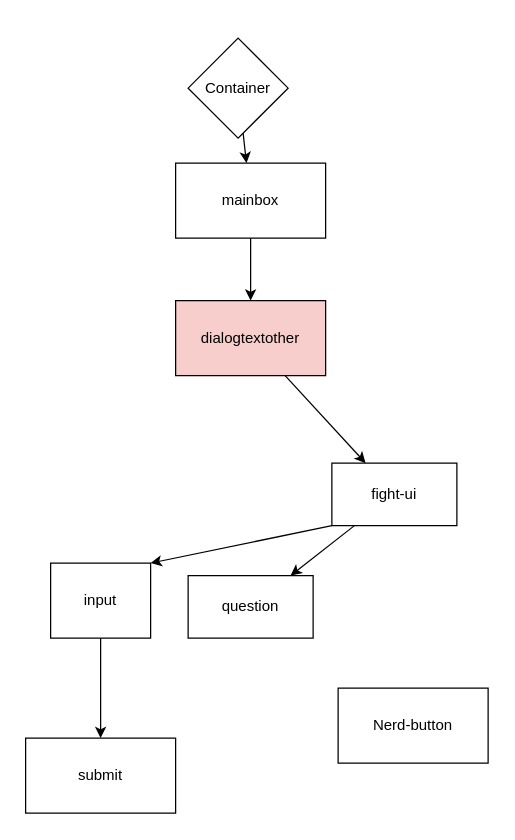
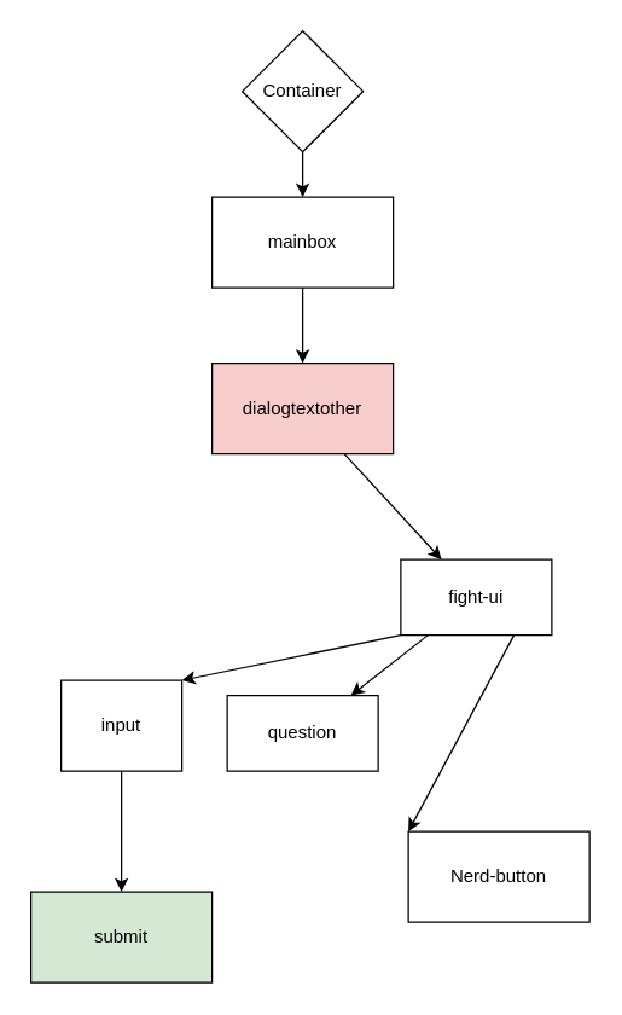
  <mxCell id="0" />
  <mxCell id="1" parent="0" />
  <mxCell id="2" value="" style="edgeStyle=none;html=1;" edge="1" parent="1" source="3" target="5"><mxGeometry relative="1" as="geometry" /></mxCell>
- <mxCell id="3" value="Container&lt;br&gt;" style="rhombus;whiteSpace=wrap;html=1;" vertex="1" parent="1"><mxGeometry x="150" y="30" width="80" height="80" as="geometry" /></mxCell>
+ <mxCell id="3" value="Container&lt;br&gt;" style="rhombus;whiteSpace=wrap;html=1;" vertex="1" parent="1"><mxGeometry x="160" y="20" width="80" height="80" as="geometry" /></mxCell>
  <mxCell id="4" value="" style="edgeStyle=none;html=1;" edge="1" parent="1" source="5" target="7"><mxGeometry relative="1" as="geometry" /></mxCell>
  <mxCell id="5" value="mainbox" style="rounded=0;whiteSpace=wrap;html=1;" vertex="1" parent="1"><mxGeometry x="140" y="130" width="120" height="60" as="geometry" /></mxCell>
  <mxCell id="6" value="" style="edgeStyle=none;html=1;" edge="1" parent="1" source="7" target="11"><mxGeometry relative="1" as="geometry" /></mxCell>
  <mxCell id="7" value="dialogtextother" style="whiteSpace=wrap;html=1;rounded=0;fillColor=#f8cecc;" vertex="1" parent="1"><mxGeometry x="140" y="240" width="120" height="60" as="geometry" /></mxCell>
  <mxCell id="8" value="" style="edgeStyle=none;html=1;" edge="1" parent="1" source="11" target="12"><mxGeometry relative="1" as="geometry" /></mxCell>
+ <mxCell id="9" style="edgeStyle=none;html=1;exitX=0.75;exitY=1;exitDx=0;exitDy=0;entryX=0;entryY=0;entryDx=0;entryDy=0;" edge="1" parent="1" source="11" target="13"><mxGeometry relative="1" as="geometry" /></mxCell>
  <mxCell id="10" style="edgeStyle=none;html=1;exitX=0;exitY=1;exitDx=0;exitDy=0;entryX=1;entryY=0;entryDx=0;entryDy=0;" edge="1" parent="1" source="11" target="15"><mxGeometry relative="1" as="geometry" /></mxCell>
  <mxCell id="11" value="fight-ui" style="whiteSpace=wrap;html=1;rounded=0;" vertex="1" parent="1"><mxGeometry x="265" y="370" width="100" height="50" as="geometry" /></mxCell>
  <mxCell id="12" value="question" style="whiteSpace=wrap;html=1;rounded=0;" vertex="1" parent="1"><mxGeometry x="150" y="460" width="100" height="50" as="geometry" /></mxCell>
  <mxCell id="13" value="Nerd-button" style="rounded=0;whiteSpace=wrap;html=1;" vertex="1" parent="1"><mxGeometry x="270" y="550" width="120" height="60" as="geometry" /></mxCell>
  <mxCell id="14" value="" style="edgeStyle=none;html=1;" edge="1" parent="1" source="15" target="16"><mxGeometry relative="1" as="geometry" /></mxCell>
  <mxCell id="15" value="input" style="rounded=0;whiteSpace=wrap;html=1;" vertex="1" parent="1"><mxGeometry x="40" y="450" width="80" height="60" as="geometry" /></mxCell>
- <mxCell id="16" value="submit" style="whiteSpace=wrap;html=1;rounded=0;" vertex="1" parent="1"><mxGeometry x="20" y="590" width="120" height="60" as="geometry" /></mxCell>
+ <mxCell id="16" value="submit" style="whiteSpace=wrap;html=1;rounded=0;fillColor=#d5e8d4;" vertex="1" parent="1"><mxGeometry x="20" y="590" width="120" height="60" as="geometry" /></mxCell>
